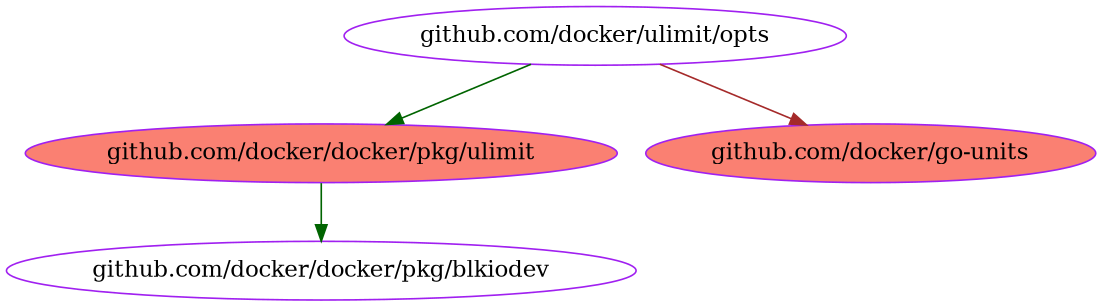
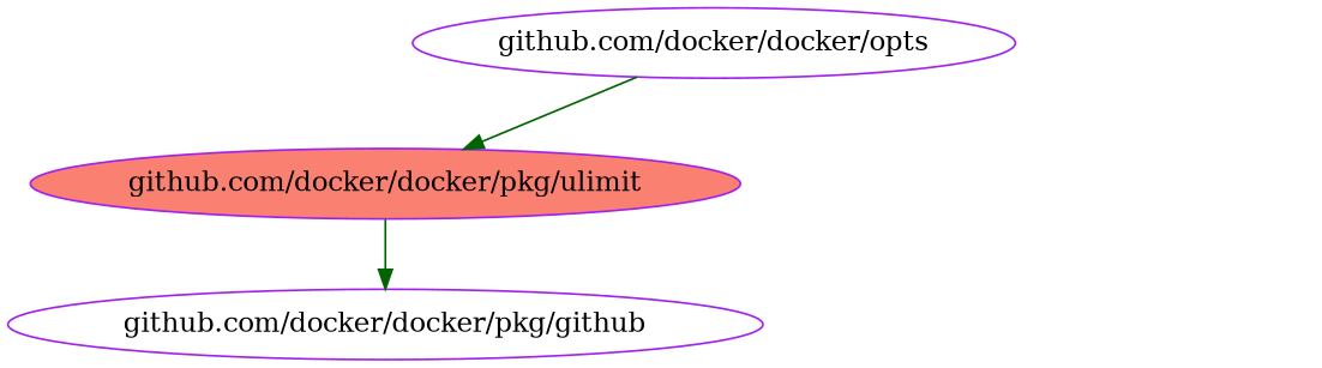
  digraph {
    node [color=purple fillcolor=white style=filled]
    edge [color=darkgreen]
-   n1 [label="github.com/docker/docker/pkg/blkiodev"]
+   n1 [label="github.com/docker/docker/pkg/github"]
    n2 [fillcolor=salmon label="github.com/docker/docker/pkg/ulimit"]
-   n3 [fillcolor=salmon label="github.com/docker/go-units"]
-   n4 [label="github.com/docker/ulimit/opts"]
+   n4 [label="github.com/docker/docker/opts"]
    n2 -> n1
    n4 -> n2
-   n4 -> n3 [color=brown]
  }
